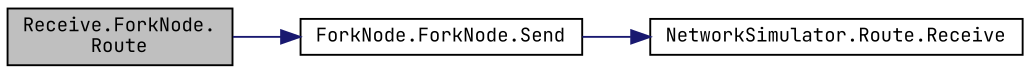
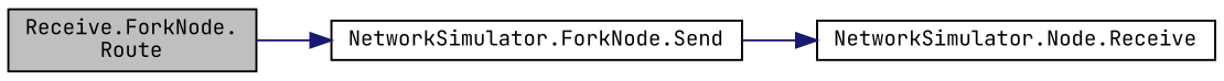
  digraph {
    fontname="JetBrains Mono"
    rankdir=LR
    node [color=black fillcolor=white fontname="JetBrains Mono" fontsize=10 shape=record style=filled]
    edge [color=midnightblue fontname="JetBrains Mono" fontsize=10 labelfontname=Helvetica labelfontsize=10 style=solid]
    n1 [fillcolor=grey75 fontcolor=black height=0.2 label="Receive.ForkNode.\lRoute" width=0.4]
-   n2 [height=0.2 label="ForkNode.ForkNode.Send" width=0.4]
-   n3 [height=0.2 label="NetworkSimulator.Route.Receive" width=0.4]
+   n2 [height=0.2 label="NetworkSimulator.ForkNode.Send" width=0.4]
+   n3 [height=0.2 label="NetworkSimulator.Node.Receive" width=0.4]
    n1 -> n2
    n2 -> n3
  }
